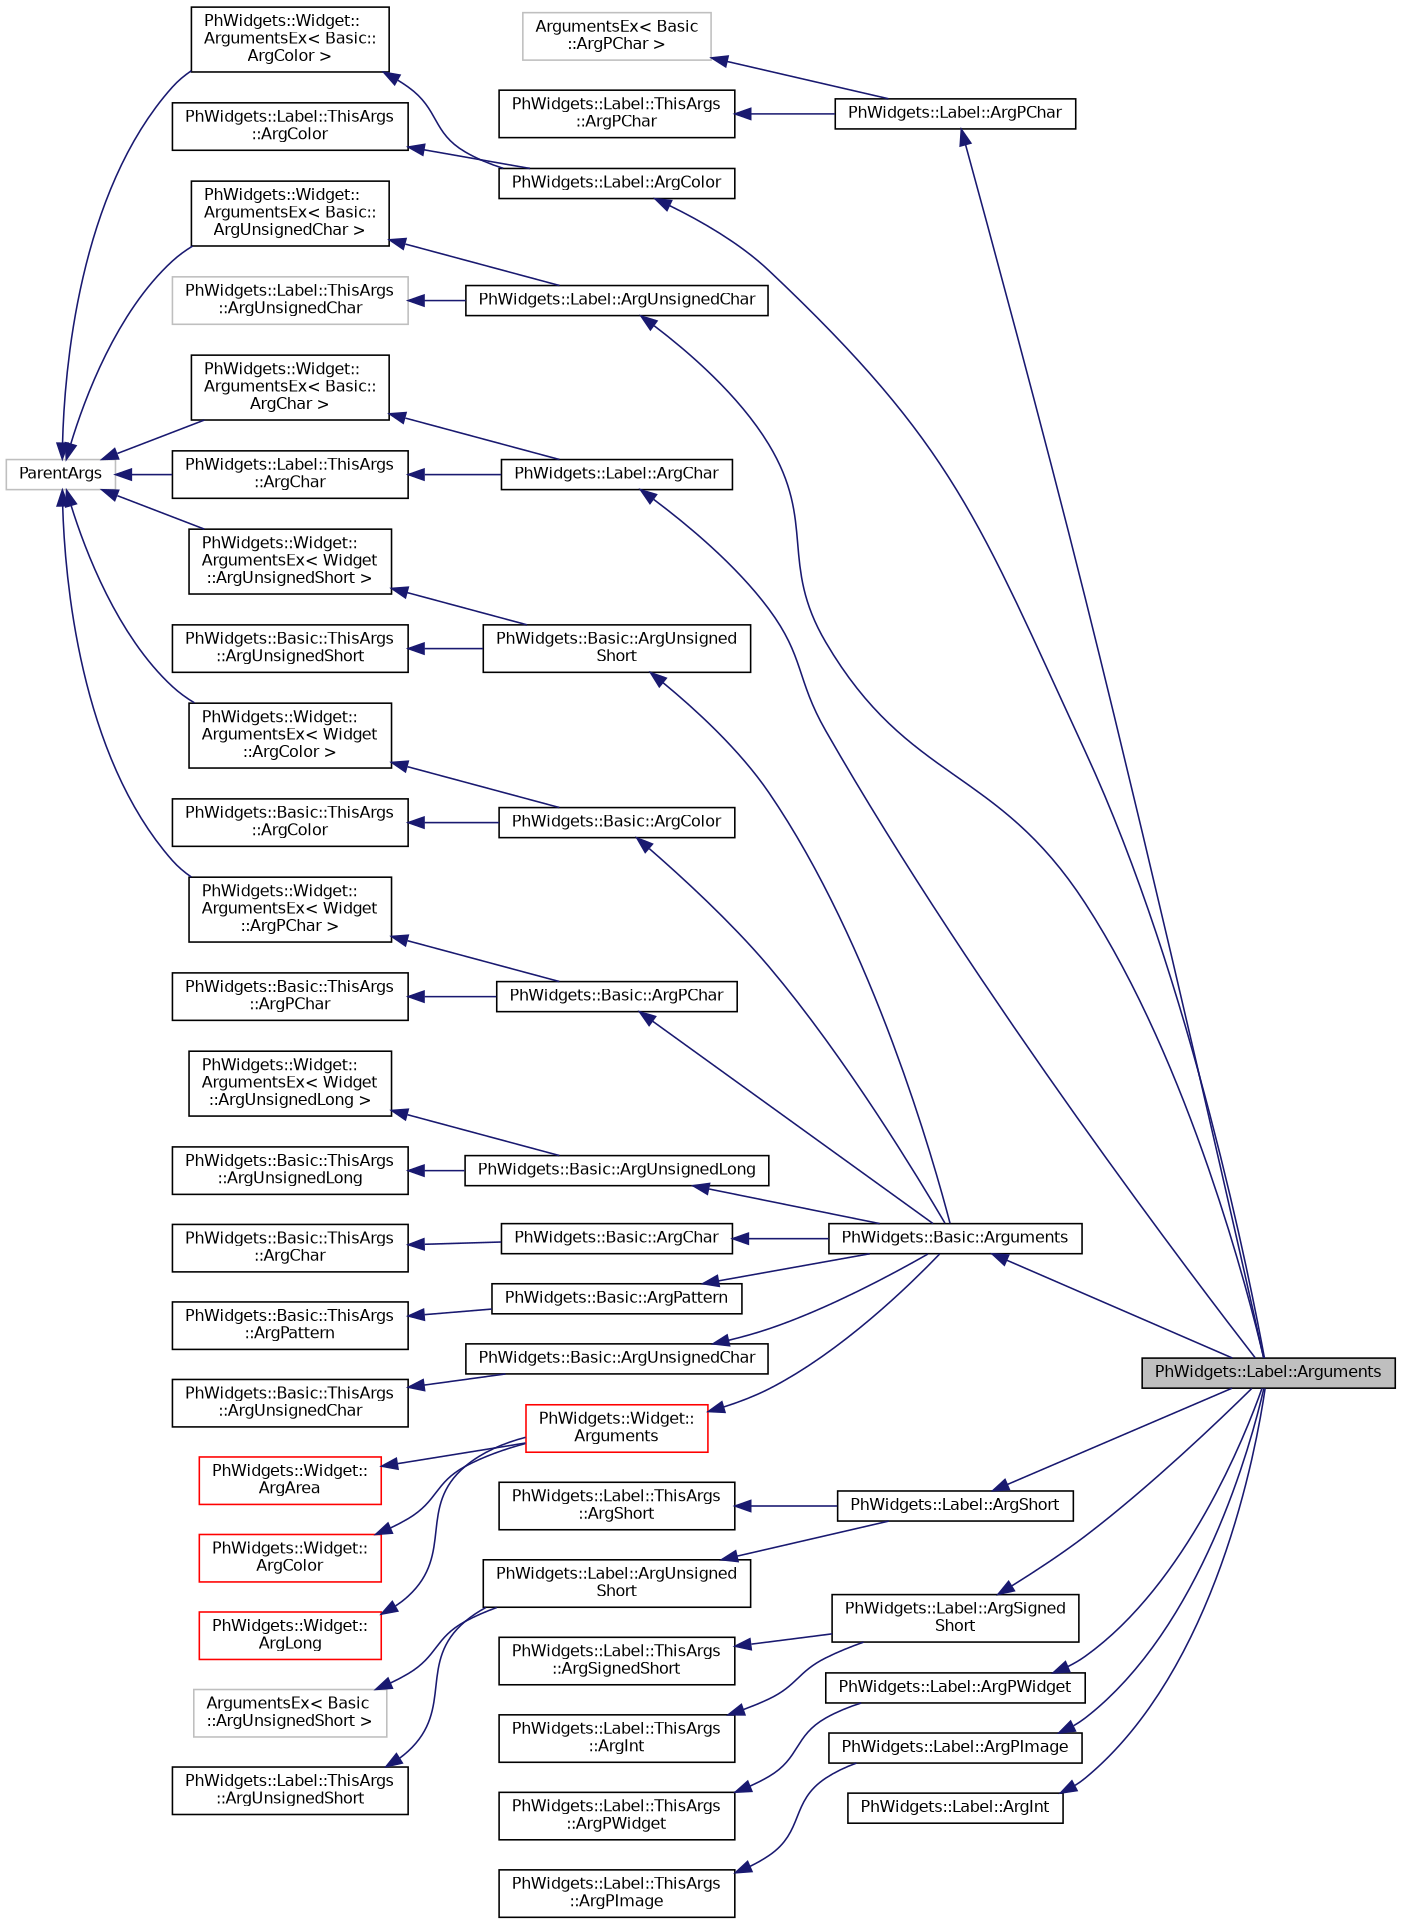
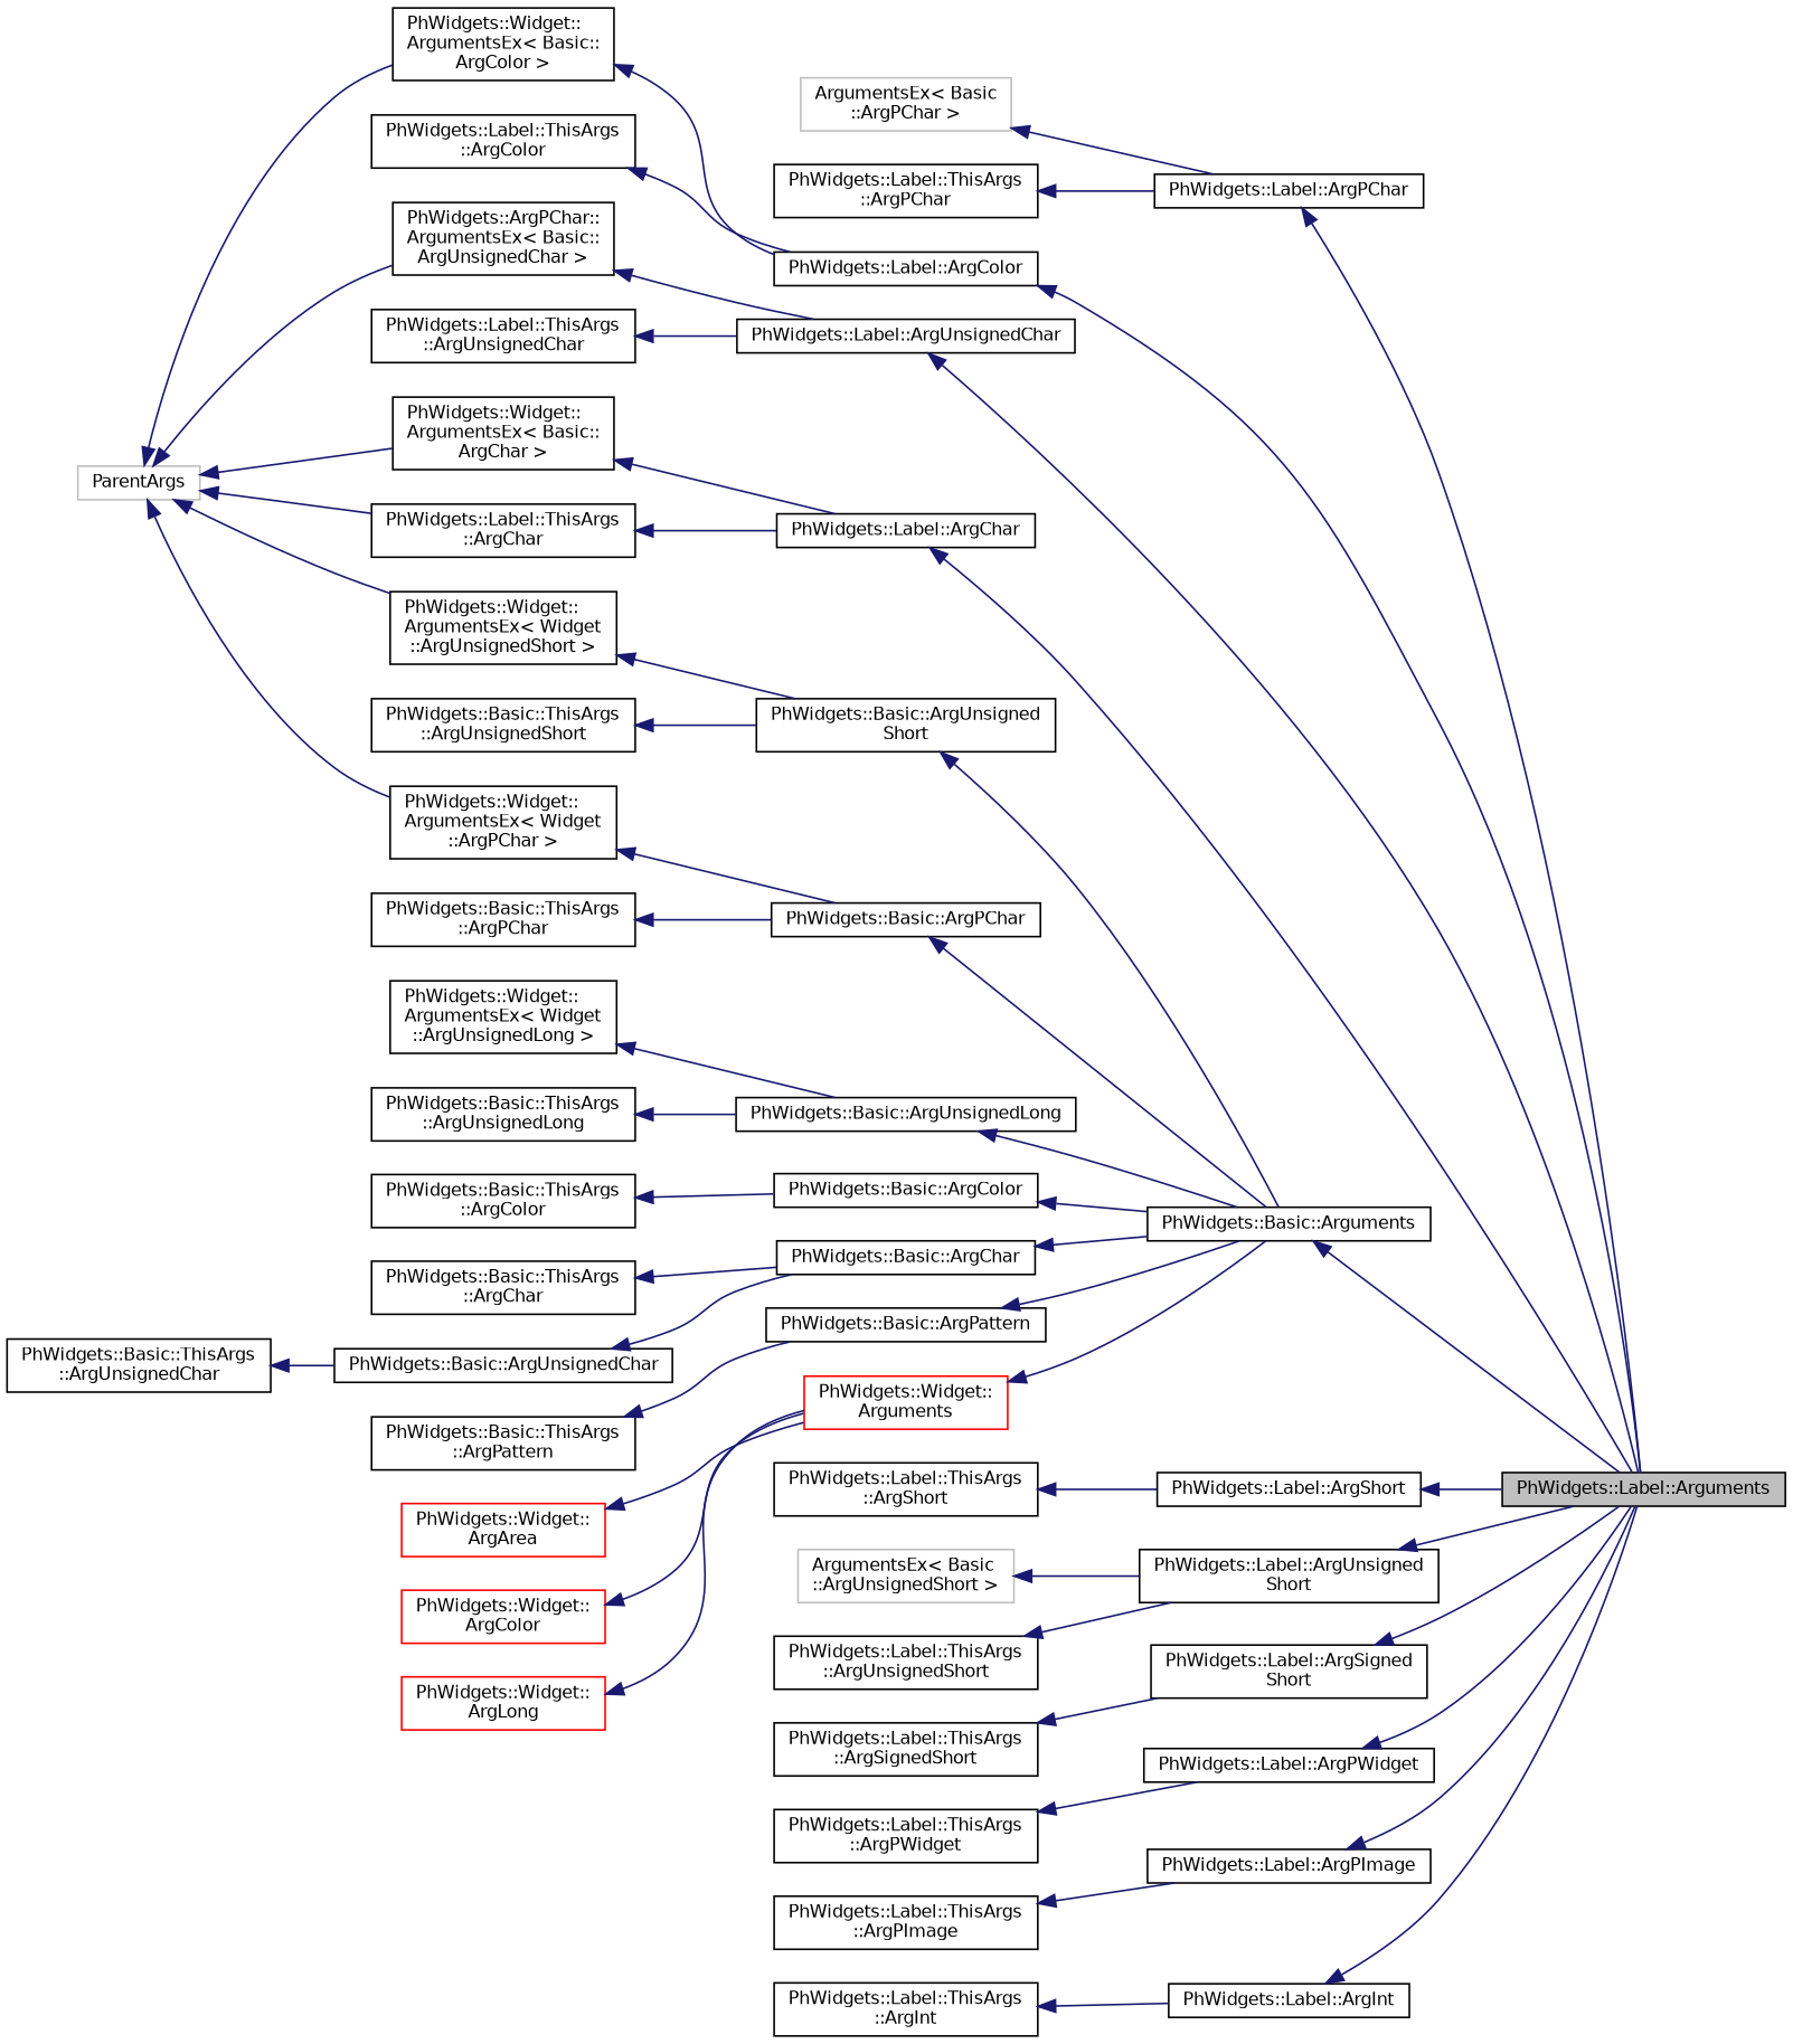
  digraph {
    rankdir=LR
    node [color=black fillcolor=white fontname=Helvetica fontsize=10 shape=record style=filled]
    edge [color=midnightblue dir=back fontname=Helvetica fontsize=10 labelfontname=Helvetica labelfontsize=10 style=solid]
    n1 [fillcolor=grey75 fontcolor=black height=0.2 label="PhWidgets::Label::Arguments" width=0.4]
    n2 [height=0.2 label="PhWidgets::Label::ArgPChar" width=0.4]
    n3 [color=grey75 height=0.2 label="ArgumentsEx\< Basic\l::ArgPChar \>" width=0.4]
    n4 [height=0.2 label="PhWidgets::Label::ThisArgs\l::ArgPChar" width=0.4]
    n5 [height=0.2 label="PhWidgets::Label::ArgColor" width=0.4]
    n6 [height=0.2 label="PhWidgets::Widget::\lArgumentsEx\< Basic::\lArgColor \>" width=0.4]
    n7 [color=grey75 height=0.2 label=ParentArgs width=0.4]
-   n8 [height=0.2 label="PhWidgets::Widget::\lArgumentsEx\< Basic::\lArgUnsignedChar \>" width=0.4]
+   n8 [height=0.2 label="PhWidgets::ArgPChar::\lArgumentsEx\< Basic::\lArgUnsignedChar \>" width=0.4]
    n9 [height=0.2 label="PhWidgets::Widget::\lArgumentsEx\< Basic::\lArgChar \>" width=0.4]
    n10 [height=0.2 label="PhWidgets::Widget::\lArgumentsEx\< Widget\l::ArgUnsignedShort \>" width=0.4]
-   n11 [height=0.2 label="PhWidgets::Widget::\lArgumentsEx\< Widget\l::ArgColor \>" width=0.4]
    n12 [height=0.2 label="PhWidgets::Widget::\lArgumentsEx\< Widget\l::ArgPChar \>" width=0.4]
    n13 [height=0.2 label="PhWidgets::Label::ThisArgs\l::ArgChar" width=0.4]
    n14 [height=0.2 label="PhWidgets::Label::ArgUnsignedChar" width=0.4]
    n15 [height=0.2 label="PhWidgets::Label::ArgChar" width=0.4]
    n16 [height=0.2 label="PhWidgets::Basic::ArgUnsigned\lShort" width=0.4]
    n17 [height=0.2 label="PhWidgets::Widget::\lArgumentsEx\< Widget\l::ArgUnsignedLong \>" width=0.4]
    n18 [height=0.2 label="PhWidgets::Basic::ArgUnsignedLong" width=0.4]
    n19 [height=0.2 label="PhWidgets::Basic::ArgColor" width=0.4]
    n20 [height=0.2 label="PhWidgets::Basic::ArgPChar" width=0.4]
    n21 [height=0.2 label="PhWidgets::Label::ThisArgs\l::ArgColor" width=0.4]
    n22 [height=0.2 label="PhWidgets::Label::ArgShort" width=0.4]
    n23 [height=0.2 label="PhWidgets::Label::ThisArgs\l::ArgShort" width=0.4]
    n24 [height=0.2 label="PhWidgets::Label::ArgUnsigned\lShort" width=0.4]
    n25 [color=grey75 height=0.2 label="ArgumentsEx\< Basic\l::ArgUnsignedShort \>" width=0.4]
    n26 [height=0.2 label="PhWidgets::Label::ThisArgs\l::ArgUnsignedShort" width=0.4]
    n27 [height=0.2 label="PhWidgets::Label::ArgSigned\lShort" width=0.4]
    n28 [height=0.2 label="PhWidgets::Label::ThisArgs\l::ArgSignedShort" width=0.4]
-   n29 [color=grey75 height=0.2 label="PhWidgets::Label::ThisArgs\l::ArgUnsignedChar" width=0.4]
+   n29 [height=0.2 label="PhWidgets::Label::ThisArgs\l::ArgUnsignedChar" width=0.4]
    n30 [height=0.2 label="PhWidgets::Label::ArgPWidget" width=0.4]
    n31 [height=0.2 label="PhWidgets::Label::ThisArgs\l::ArgPWidget" width=0.4]
    n32 [height=0.2 label="PhWidgets::Label::ArgPImage" width=0.4]
    n33 [height=0.2 label="PhWidgets::Label::ThisArgs\l::ArgPImage" width=0.4]
    n34 [height=0.2 label="PhWidgets::Label::ArgInt" width=0.4]
    n35 [height=0.2 label="PhWidgets::Label::ThisArgs\l::ArgInt" width=0.4]
    n36 [height=0.2 label="PhWidgets::Basic::Arguments" width=0.4]
    n37 [height=0.2 label="PhWidgets::Basic::ThisArgs\l::ArgUnsignedShort" width=0.4]
    n38 [height=0.2 label="PhWidgets::Basic::ThisArgs\l::ArgUnsignedLong" width=0.4]
    n39 [height=0.2 label="PhWidgets::Basic::ThisArgs\l::ArgColor" width=0.4]
    n40 [height=0.2 label="PhWidgets::Basic::ArgChar" width=0.4]
    n41 [height=0.2 label="PhWidgets::Basic::ThisArgs\l::ArgChar" width=0.4]
    n42 [height=0.2 label="PhWidgets::Basic::ArgPattern" width=0.4]
    n43 [height=0.2 label="PhWidgets::Basic::ThisArgs\l::ArgPattern" width=0.4]
    n44 [height=0.2 label="PhWidgets::Basic::ArgUnsignedChar" width=0.4]
    n45 [height=0.2 label="PhWidgets::Basic::ThisArgs\l::ArgUnsignedChar" width=0.4]
    n46 [height=0.2 label="PhWidgets::Basic::ThisArgs\l::ArgPChar" width=0.4]
    n47 [color=red height=0.2 label="PhWidgets::Widget::\lArguments" width=0.4]
    n48 [color=red height=0.2 label="PhWidgets::Widget::\lArgArea" width=0.4]
    n49 [color=red height=0.2 label="PhWidgets::Widget::\lArgColor" width=0.4]
    n50 [color=red height=0.2 label="PhWidgets::Widget::\lArgLong" width=0.4]
    n2 -> n1
    n3 -> n2
    n4 -> n2
    n5 -> n1
    n6 -> n5
    n7 -> n6
    n7 -> n8
    n7 -> n9
    n7 -> n10
-   n7 -> n11
    n7 -> n12
    n7 -> n13
    n8 -> n14
    n9 -> n15
    n10 -> n16
-   n11 -> n19
    n12 -> n20
    n13 -> n15
    n14 -> n1
    n15 -> n1
    n16 -> n36
    n17 -> n18
    n18 -> n36
    n19 -> n36
    n20 -> n36
    n21 -> n5
    n22 -> n1
    n23 -> n22
-   n24 -> n22
+   n24 -> n1
    n25 -> n24
    n26 -> n24
    n27 -> n1
    n28 -> n27
    n29 -> n14
    n30 -> n1
    n31 -> n30
    n32 -> n1
    n33 -> n32
    n34 -> n1
-   n35 -> n27
+   n35 -> n34
    n36 -> n1
    n37 -> n16
    n38 -> n18
    n39 -> n19
    n40 -> n36
    n41 -> n40
    n42 -> n36
    n43 -> n42
-   n44 -> n36
+   n44 -> n40
    n45 -> n44
    n46 -> n20
    n47 -> n36
    n48 -> n47
    n49 -> n47
    n50 -> n47
  }
